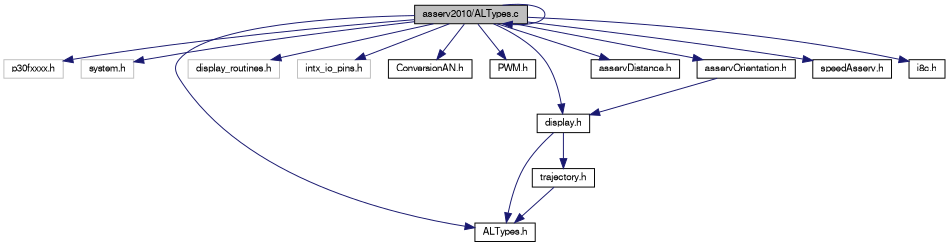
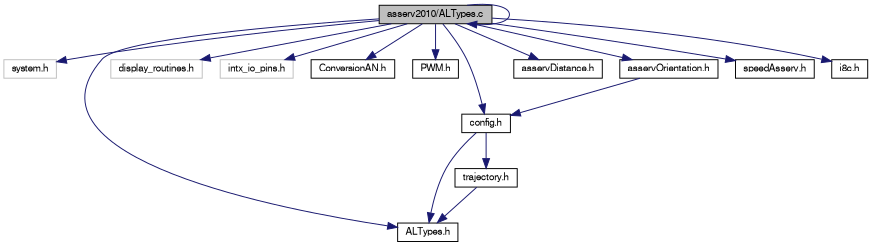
  digraph {
    node [color=black fillcolor=white fontname=FreeSans fontsize=10 shape=record style=filled]
    edge [color=midnightblue fontname=FreeSans fontsize=10 labelfontname=FreeSans labelfontsize=10 style=solid]
    n1 [fillcolor=grey75 fontcolor=black height=0.2 label="asserv2010/ALTypes.c" width=0.4]
-   n2 [color=grey75 height=0.2 label="p30fxxxx.h" width=0.4]
    n3 [color=grey75 height=0.2 label="system.h" width=0.4]
    n4 [height=0.2 label="ALTypes.h" width=0.4]
    n5 [color=grey75 height=0.2 label="display_routines.h" width=0.4]
    n6 [color=grey75 height=0.2 label="intx_io_pins.h" width=0.4]
    n7 [height=0.2 label="ConversionAN.h" width=0.4]
    n8 [height=0.2 label="PWM.h" width=0.4]
-   n9 [height=0.2 label="display.h" width=0.4]
+   n9 [height=0.2 label="config.h" width=0.4]
    n10 [height=0.2 label="asservDistance.h" width=0.4]
    n11 [height=0.2 label="asservOrientation.h" width=0.4]
    n12 [height=0.2 label="speedAsserv.h" width=0.4]
    n13 [height=0.2 label="i8c.h" width=0.4]
    n14 [height=0.2 label="trajectory.h" width=0.4]
    n1 -> n1
-   n1 -> n2
    n1 -> n3
    n1 -> n4
    n1 -> n5
    n1 -> n6
    n1 -> n7
    n1 -> n8
    n1 -> n9
    n1 -> n10
    n1 -> n11
    n1 -> n12
    n1 -> n13
    n9 -> n4
    n9 -> n14
    n11 -> n9
    n14 -> n4
  }
